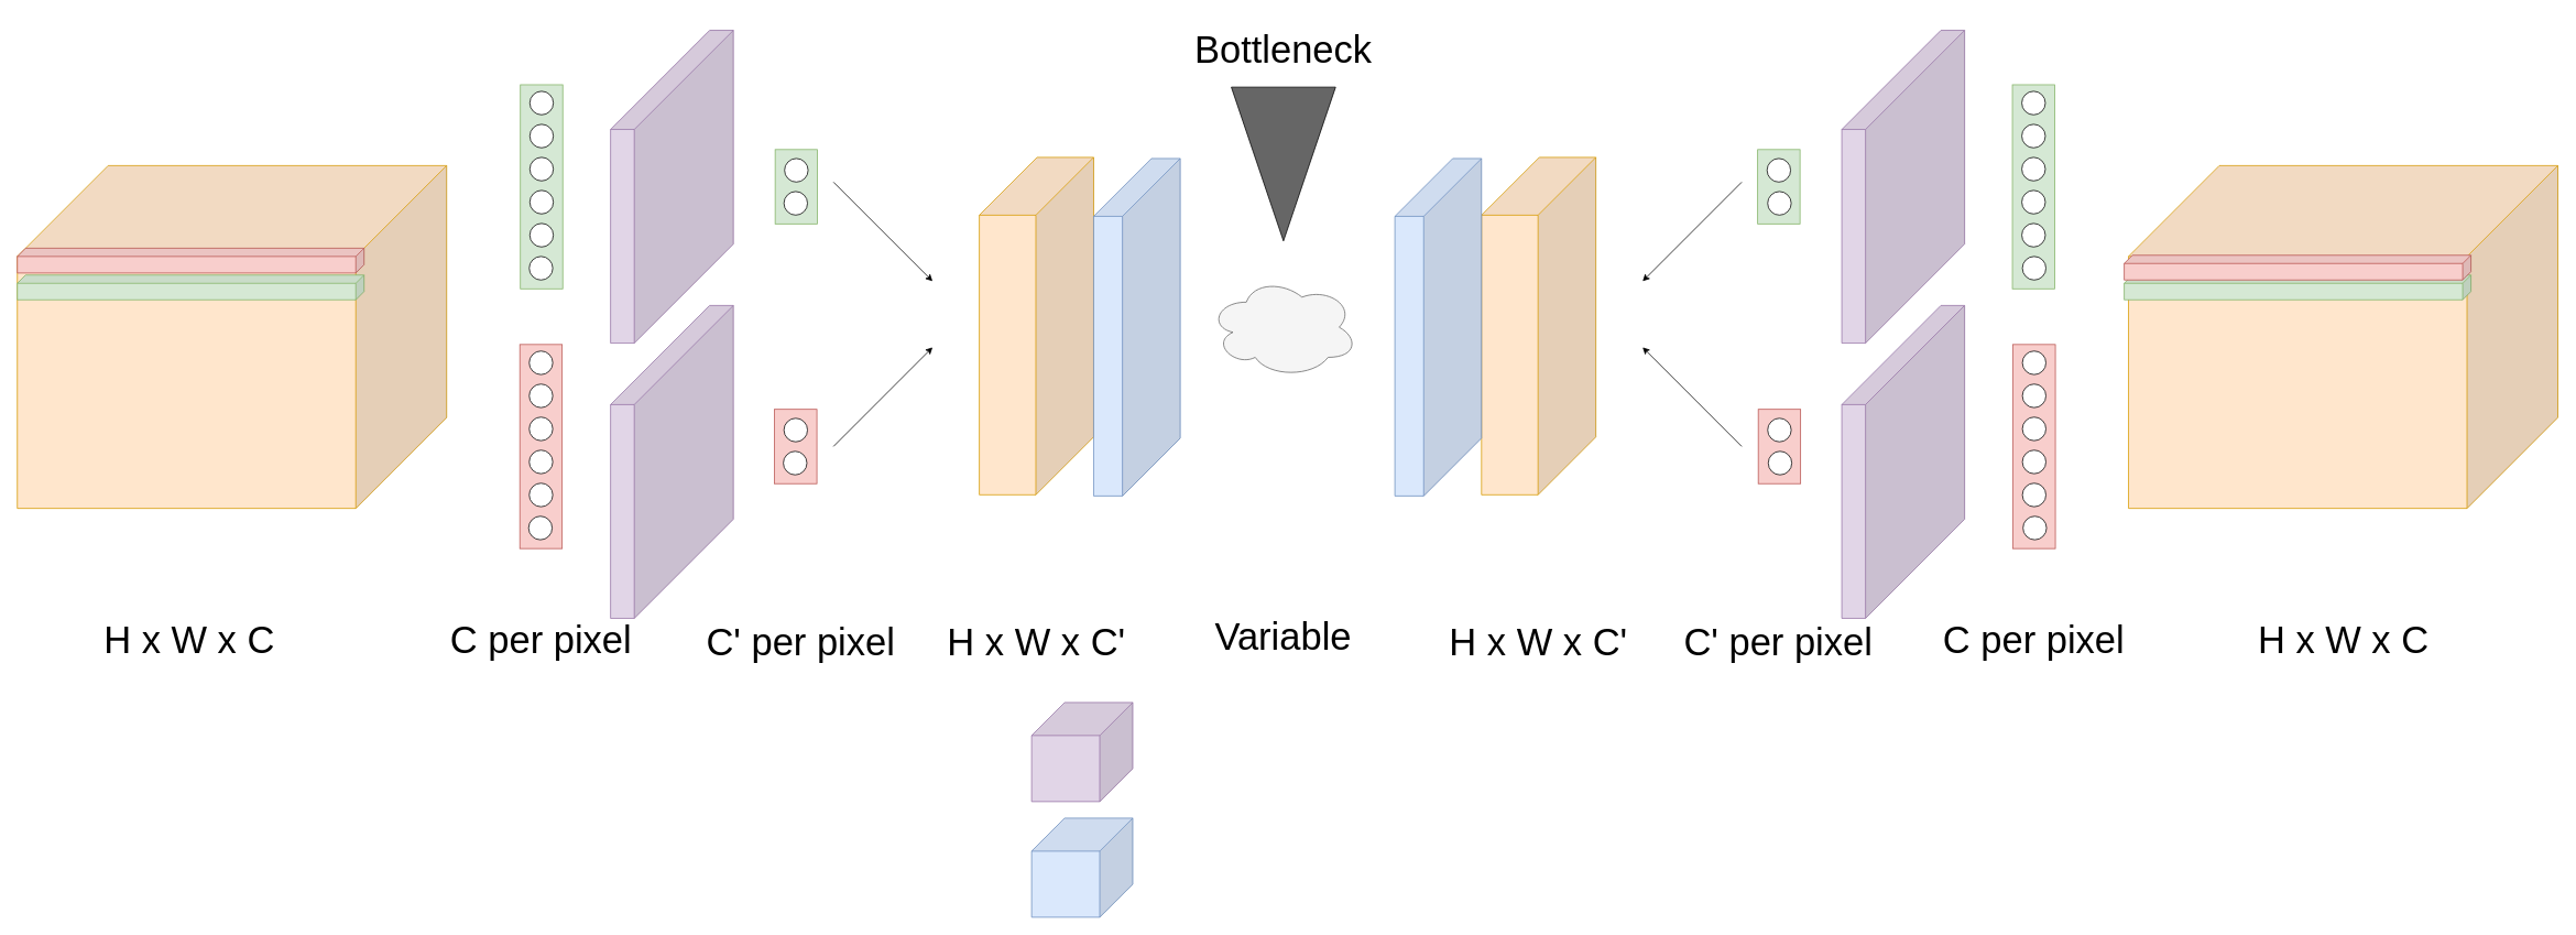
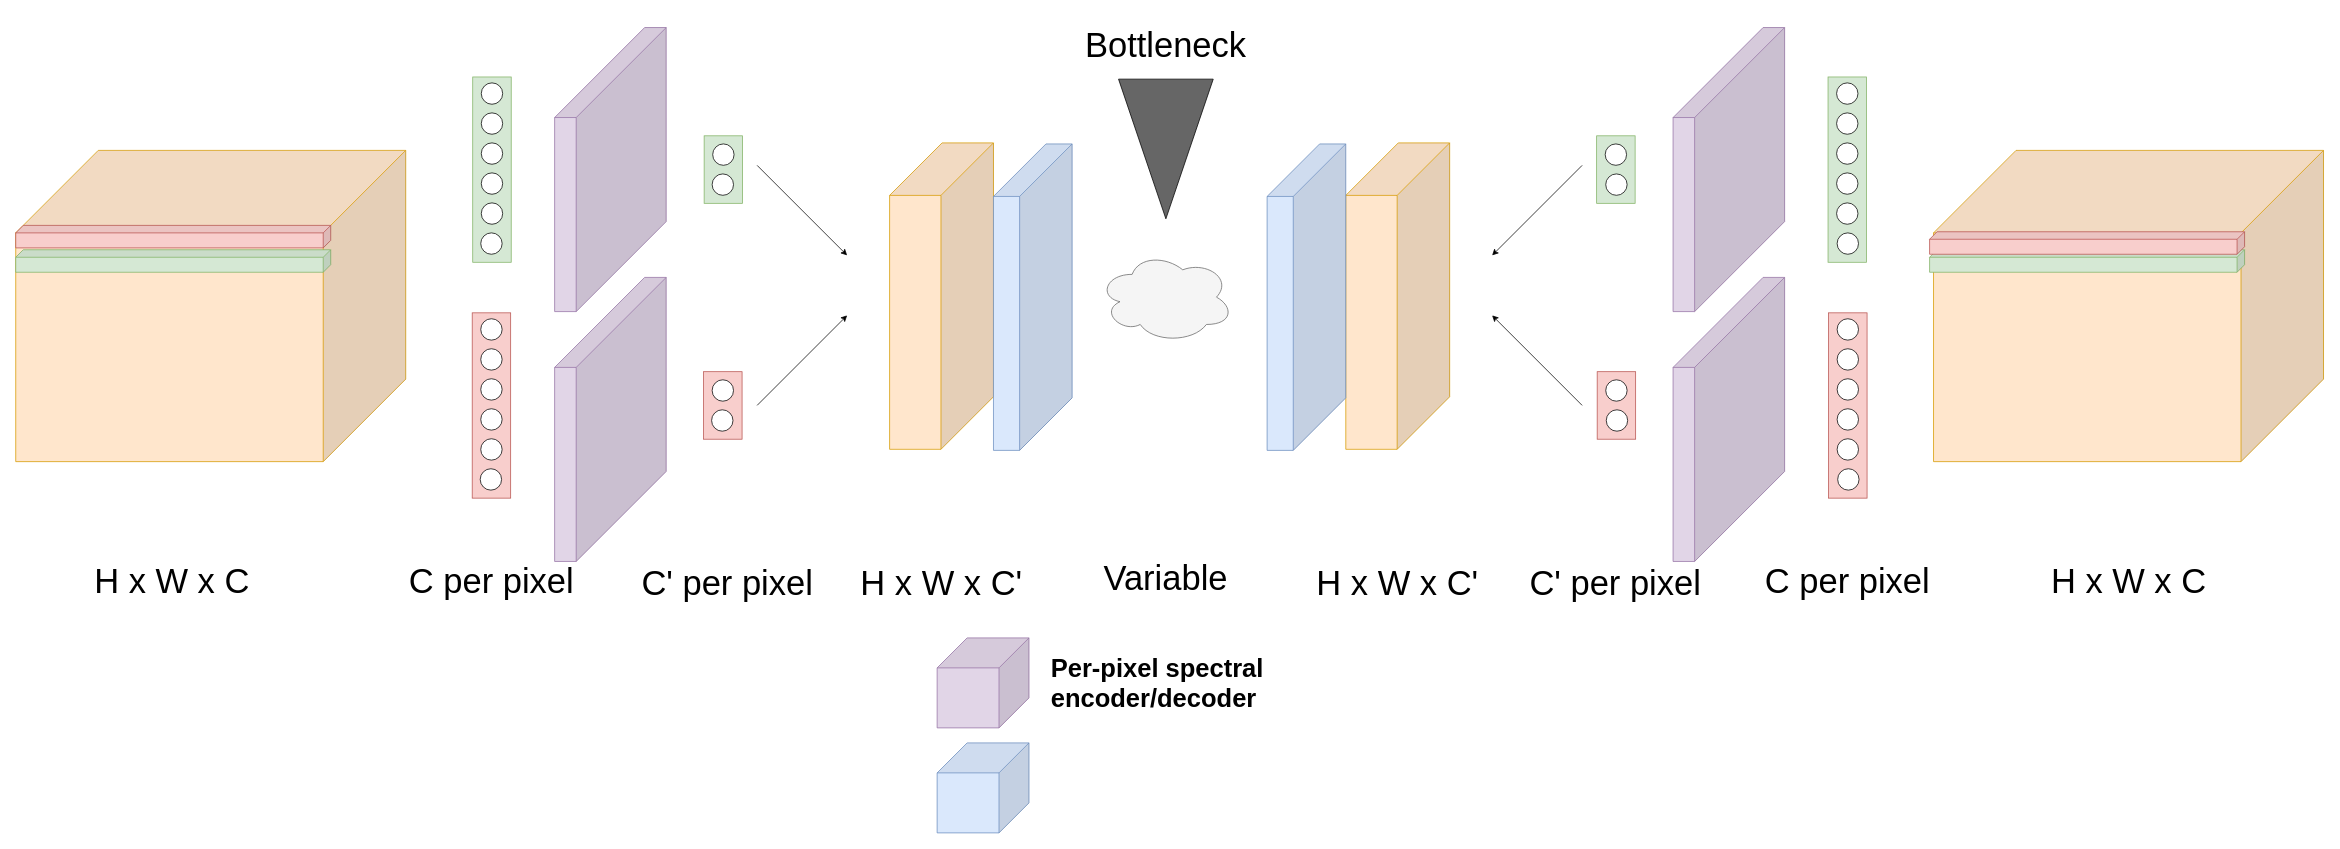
  <mxCell id="0" />
  <mxCell id="1" parent="0" />
  <mxCell id="2" value="" style="group" parent="1" vertex="1" connectable="0"><mxGeometry x="1249" y="980" width="699" height="120.0" as="geometry" /></mxCell>
  <mxCell id="3" value="" style="group" parent="2" vertex="1" connectable="0"><mxGeometry y="-130" width="619" height="120.0" as="geometry" /></mxCell>
  <mxCell id="4" value="" style="shape=cube;whiteSpace=wrap;html=1;boundedLbl=1;backgroundOutline=1;darkOpacity=0.05;darkOpacity2=0.1;size=40;direction=east;flipH=1;fillColor=#e1d5e7;strokeColor=#9673a6;" parent="3" vertex="1"><mxGeometry width="122.5" height="120" as="geometry" /></mxCell>
+ <mxCell id="5" value="Per-pixel spectral encoder/decoder" style="text;html=1;strokeColor=none;fillColor=none;align=left;verticalAlign=middle;whiteSpace=wrap;rounded=0;fontStyle=1;fontSize=34;" parent="3" vertex="1"><mxGeometry x="150" y="1.137e-13" width="469" height="120" as="geometry" /></mxCell>
  <mxCell id="6" value="" style="shape=cube;whiteSpace=wrap;html=1;boundedLbl=1;backgroundOutline=1;darkOpacity=0.05;darkOpacity2=0.1;size=40;direction=east;flipH=1;fillColor=#dae8fc;strokeColor=#6c8ebf;" parent="1" vertex="1"><mxGeometry x="1249" y="990" width="122.5" height="120" as="geometry" /></mxCell>
  <mxCell id="7" value="" style="group" parent="1" vertex="1" connectable="0"><mxGeometry x="1419.02" y="20" width="269.99" height="271.25" as="geometry" /></mxCell>
  <mxCell id="8" value="" style="triangle;whiteSpace=wrap;html=1;fontSize=34;rotation=90;fillColor=#666666;fillStyle=auto;gradientColor=none;" parent="7" vertex="1"><mxGeometry x="41.87" y="115" width="186.25" height="126.25" as="geometry" /></mxCell>
  <mxCell id="9" value="Bottleneck" style="text;html=1;strokeColor=none;fillColor=none;align=center;verticalAlign=middle;whiteSpace=wrap;rounded=0;fontSize=46;" parent="7" vertex="1"><mxGeometry width="269.99" height="80" as="geometry" /></mxCell>
  <mxCell id="10" value="" style="ellipse;shape=cloud;whiteSpace=wrap;html=1;fillColor=#f5f5f5;fontColor=#333333;strokeColor=#666666;" vertex="1" parent="1"><mxGeometry x="1464.02" y="334.95" width="180" height="121.5" as="geometry" /></mxCell>
  <mxCell id="11" value="Variable" style="text;html=1;strokeColor=none;fillColor=none;align=center;verticalAlign=middle;whiteSpace=wrap;rounded=0;fontSize=46;aspect=fixed;" vertex="1" parent="1"><mxGeometry x="1399.27" y="720" width="309.5" height="100" as="geometry" /></mxCell>
  <mxCell id="12" value="" style="group" vertex="1" connectable="0" parent="1"><mxGeometry x="20.47" y="36.22" width="1408.53" height="788.78" as="geometry" /></mxCell>
  <mxCell id="13" value="" style="shape=cube;whiteSpace=wrap;html=1;boundedLbl=1;backgroundOutline=1;darkOpacity=0.05;darkOpacity2=0.1;size=110;direction=east;flipH=1;fillColor=#ffe6cc;strokeColor=#d79b00;aspect=fixed;" parent="12" vertex="1"><mxGeometry y="163.78" width="520" height="415" as="geometry" /></mxCell>
  <mxCell id="14" value="H x W x C" style="text;html=1;strokeColor=none;fillColor=none;align=center;verticalAlign=middle;whiteSpace=wrap;rounded=0;fontSize=46;aspect=fixed;" parent="12" vertex="1"><mxGeometry x="53.78" y="688.78" width="309.5" height="100" as="geometry" /></mxCell>
  <mxCell id="15" value="" style="shape=cube;whiteSpace=wrap;html=1;boundedLbl=1;backgroundOutline=1;darkOpacity=0.05;darkOpacity2=0.1;flipH=1;size=10;fillColor=#f8cecc;strokeColor=#b85450;aspect=fixed;" parent="12" vertex="1"><mxGeometry y="263.78" width="420" height="30" as="geometry" /></mxCell>
  <mxCell id="16" value="C per pixel" style="text;html=1;strokeColor=none;fillColor=none;align=center;verticalAlign=middle;whiteSpace=wrap;rounded=0;fontSize=46;aspect=fixed;" parent="12" vertex="1"><mxGeometry x="520" y="701.63" width="230" height="74.31" as="geometry" /></mxCell>
  <mxCell id="17" value="" style="shape=cube;whiteSpace=wrap;html=1;boundedLbl=1;backgroundOutline=1;darkOpacity=0.05;darkOpacity2=0.1;flipH=1;size=10;fillColor=#d5e8d4;strokeColor=#82b366;aspect=fixed;" vertex="1" parent="12"><mxGeometry y="296.28" width="420" height="30" as="geometry" /></mxCell>
  <mxCell id="18" value="" style="rounded=0;whiteSpace=wrap;html=1;rotation=-90;fillColor=#d5e8d4;strokeColor=#82b366;" vertex="1" parent="12"><mxGeometry x="511.47" y="163.78" width="247.06" height="51.31" as="geometry" /></mxCell>
  <mxCell id="19" value="" style="ellipse;whiteSpace=wrap;html=1;aspect=fixed;" vertex="1" parent="12"><mxGeometry x="620.75" y="73.78" width="28.5" height="28.5" as="geometry" /></mxCell>
  <mxCell id="20" value="" style="shape=cube;whiteSpace=wrap;html=1;boundedLbl=1;backgroundOutline=1;darkOpacity=0.05;darkOpacity2=0.1;flipV=0;flipH=1;fillColor=#e1d5e7;strokeColor=#9673a6;size=120;" vertex="1" parent="12"><mxGeometry x="718.53" y="333.15" width="148.75" height="378.75" as="geometry" /></mxCell>
  <mxCell id="21" value="" style="ellipse;whiteSpace=wrap;html=1;aspect=fixed;" vertex="1" parent="12"><mxGeometry x="620.75" y="113.78" width="28.5" height="28.5" as="geometry" /></mxCell>
  <mxCell id="22" value="" style="ellipse;whiteSpace=wrap;html=1;aspect=fixed;" vertex="1" parent="12"><mxGeometry x="620.75" y="153.78" width="28.5" height="28.5" as="geometry" /></mxCell>
  <mxCell id="23" value="" style="ellipse;whiteSpace=wrap;html=1;aspect=fixed;" vertex="1" parent="12"><mxGeometry x="620.75" y="193.78" width="28.5" height="28.5" as="geometry" /></mxCell>
  <mxCell id="24" value="" style="ellipse;whiteSpace=wrap;html=1;aspect=fixed;" vertex="1" parent="12"><mxGeometry x="620.75" y="233.78" width="28.5" height="28.5" as="geometry" /></mxCell>
  <mxCell id="25" value="" style="ellipse;whiteSpace=wrap;html=1;aspect=fixed;" vertex="1" parent="12"><mxGeometry x="620.03" y="273.78" width="28.5" height="28.5" as="geometry" /></mxCell>
  <mxCell id="26" value="" style="rounded=0;whiteSpace=wrap;html=1;rotation=-90;fillColor=#f8cecc;strokeColor=#b85450;" vertex="1" parent="12"><mxGeometry x="510.75" y="478.28" width="247.06" height="51.31" as="geometry" /></mxCell>
  <mxCell id="27" value="" style="ellipse;whiteSpace=wrap;html=1;aspect=fixed;" vertex="1" parent="12"><mxGeometry x="620.03" y="388.28" width="28.5" height="28.5" as="geometry" /></mxCell>
  <mxCell id="28" value="" style="ellipse;whiteSpace=wrap;html=1;aspect=fixed;" vertex="1" parent="12"><mxGeometry x="620.03" y="428.28" width="28.5" height="28.5" as="geometry" /></mxCell>
  <mxCell id="29" value="" style="ellipse;whiteSpace=wrap;html=1;aspect=fixed;" vertex="1" parent="12"><mxGeometry x="620.03" y="468.28" width="28.5" height="28.5" as="geometry" /></mxCell>
  <mxCell id="30" value="" style="ellipse;whiteSpace=wrap;html=1;aspect=fixed;" vertex="1" parent="12"><mxGeometry x="620.03" y="508.28" width="28.5" height="28.5" as="geometry" /></mxCell>
  <mxCell id="31" value="" style="ellipse;whiteSpace=wrap;html=1;aspect=fixed;" vertex="1" parent="12"><mxGeometry x="620.03" y="548.28" width="28.5" height="28.5" as="geometry" /></mxCell>
  <mxCell id="32" value="" style="ellipse;whiteSpace=wrap;html=1;aspect=fixed;" vertex="1" parent="12"><mxGeometry x="619.31" y="588.28" width="28.5" height="28.5" as="geometry" /></mxCell>
  <mxCell id="33" value="" style="shape=cube;whiteSpace=wrap;html=1;boundedLbl=1;backgroundOutline=1;darkOpacity=0.05;darkOpacity2=0.1;flipV=0;flipH=1;fillColor=#e1d5e7;strokeColor=#9673a6;size=120;" vertex="1" parent="12"><mxGeometry x="718.53" width="148.75" height="378.75" as="geometry" /></mxCell>
  <mxCell id="34" value="" style="rounded=0;whiteSpace=wrap;html=1;rotation=-90;fillColor=#d5e8d4;strokeColor=#82b366;" vertex="1" parent="12"><mxGeometry x="898.53" y="163.72" width="90" height="51.31" as="geometry" /></mxCell>
  <mxCell id="35" value="" style="ellipse;whiteSpace=wrap;html=1;aspect=fixed;" vertex="1" parent="12"><mxGeometry x="929.28" y="155.19" width="28.5" height="28.5" as="geometry" /></mxCell>
  <mxCell id="36" value="" style="ellipse;whiteSpace=wrap;html=1;aspect=fixed;" vertex="1" parent="12"><mxGeometry x="928.56" y="195.19" width="28.5" height="28.5" as="geometry" /></mxCell>
  <mxCell id="37" value="" style="rounded=0;whiteSpace=wrap;html=1;rotation=-90;fillColor=#f8cecc;strokeColor=#b85450;" vertex="1" parent="12"><mxGeometry x="897.81" y="478.22" width="90" height="51.31" as="geometry" /></mxCell>
  <mxCell id="38" value="" style="ellipse;whiteSpace=wrap;html=1;aspect=fixed;" vertex="1" parent="12"><mxGeometry x="928.56" y="469.69" width="28.5" height="28.5" as="geometry" /></mxCell>
  <mxCell id="39" value="" style="ellipse;whiteSpace=wrap;html=1;aspect=fixed;" vertex="1" parent="12"><mxGeometry x="927.84" y="509.69" width="28.5" height="28.5" as="geometry" /></mxCell>
  <mxCell id="40" value="" style="endArrow=classic;html=1;rounded=0;" edge="1" parent="12"><mxGeometry width="50" height="50" relative="1" as="geometry"><mxPoint x="988.53" y="183.78" as="sourcePoint" /><mxPoint x="1108.53" y="303.78" as="targetPoint" /></mxGeometry></mxCell>
  <mxCell id="41" value="" style="endArrow=classic;html=1;rounded=0;" edge="1" parent="12"><mxGeometry width="50" height="50" relative="1" as="geometry"><mxPoint x="988.53" y="503.78" as="sourcePoint" /><mxPoint x="1108.53" y="383.78" as="targetPoint" /></mxGeometry></mxCell>
  <mxCell id="42" value="" style="shape=cube;whiteSpace=wrap;html=1;boundedLbl=1;backgroundOutline=1;darkOpacity=0.05;darkOpacity2=0.1;size=70;direction=east;flipH=1;fillColor=#ffe6cc;strokeColor=#d79b00;flipV=0;" vertex="1" parent="12"><mxGeometry x="1165.16" y="153.78" width="138.5" height="408.59" as="geometry" /></mxCell>
  <mxCell id="43" value="H x W x C'" style="text;html=1;strokeColor=none;fillColor=none;align=center;verticalAlign=middle;whiteSpace=wrap;rounded=0;fontSize=46;aspect=fixed;" vertex="1" parent="12"><mxGeometry x="1079.66" y="690.63" width="309.5" height="100" as="geometry" /></mxCell>
  <mxCell id="44" value="" style="shape=cube;whiteSpace=wrap;html=1;boundedLbl=1;backgroundOutline=1;darkOpacity=0.05;darkOpacity2=0.1;size=70;direction=east;flipH=1;fillColor=#dae8fc;strokeColor=#6c8ebf;flipV=0;" vertex="1" parent="12"><mxGeometry x="1303.66" y="155.19" width="104.87" height="408.59" as="geometry" /></mxCell>
  <mxCell id="45" value="C' per pixel" style="text;html=1;strokeColor=none;fillColor=none;align=center;verticalAlign=middle;whiteSpace=wrap;rounded=0;fontSize=46;aspect=fixed;" vertex="1" parent="12"><mxGeometry x="828.53" y="701.62" width="241.47" height="78.02" as="geometry" /></mxCell>
  <mxCell id="46" value="" style="group;flipH=1;" vertex="1" connectable="0" parent="1"><mxGeometry x="1689.01" y="36.22" width="1408.53" height="788.78" as="geometry" /></mxCell>
  <mxCell id="47" value="" style="shape=cube;whiteSpace=wrap;html=1;boundedLbl=1;backgroundOutline=1;darkOpacity=0.05;darkOpacity2=0.1;size=110;direction=east;flipH=1;fillColor=#ffe6cc;strokeColor=#d79b00;aspect=fixed;" vertex="1" parent="46"><mxGeometry x="888.53" y="163.78" width="520" height="415" as="geometry" /></mxCell>
  <mxCell id="48" value="H x W x C" style="text;html=1;strokeColor=none;fillColor=none;align=center;verticalAlign=middle;whiteSpace=wrap;rounded=0;fontSize=46;aspect=fixed;" vertex="1" parent="46"><mxGeometry x="993.78" y="688.78" width="309.5" height="100" as="geometry" /></mxCell>
  <mxCell id="49" value="C per pixel" style="text;html=1;strokeColor=none;fillColor=none;align=center;verticalAlign=middle;whiteSpace=wrap;rounded=0;fontSize=46;aspect=fixed;" vertex="1" parent="46"><mxGeometry x="658.53" y="701.63" width="230" height="74.31" as="geometry" /></mxCell>
  <mxCell id="50" value="" style="rounded=0;whiteSpace=wrap;html=1;rotation=-90;fillColor=#d5e8d4;strokeColor=#82b366;" vertex="1" parent="46"><mxGeometry x="650.0" y="163.78" width="247.06" height="51.31" as="geometry" /></mxCell>
  <mxCell id="51" value="" style="ellipse;whiteSpace=wrap;html=1;aspect=fixed;" vertex="1" parent="46"><mxGeometry x="759.28" y="73.78" width="28.5" height="28.5" as="geometry" /></mxCell>
  <mxCell id="52" value="" style="shape=cube;whiteSpace=wrap;html=1;boundedLbl=1;backgroundOutline=1;darkOpacity=0.05;darkOpacity2=0.1;flipV=0;flipH=1;fillColor=#e1d5e7;strokeColor=#9673a6;size=120;" vertex="1" parent="46"><mxGeometry x="541.25" y="333.15" width="148.75" height="378.75" as="geometry" /></mxCell>
  <mxCell id="53" value="" style="ellipse;whiteSpace=wrap;html=1;aspect=fixed;" vertex="1" parent="46"><mxGeometry x="759.28" y="113.78" width="28.5" height="28.5" as="geometry" /></mxCell>
  <mxCell id="54" value="" style="ellipse;whiteSpace=wrap;html=1;aspect=fixed;" vertex="1" parent="46"><mxGeometry x="759.28" y="153.78" width="28.5" height="28.5" as="geometry" /></mxCell>
  <mxCell id="55" value="" style="ellipse;whiteSpace=wrap;html=1;aspect=fixed;" vertex="1" parent="46"><mxGeometry x="759.28" y="193.78" width="28.5" height="28.5" as="geometry" /></mxCell>
  <mxCell id="56" value="" style="ellipse;whiteSpace=wrap;html=1;aspect=fixed;" vertex="1" parent="46"><mxGeometry x="759.28" y="233.78" width="28.5" height="28.5" as="geometry" /></mxCell>
  <mxCell id="57" value="" style="ellipse;whiteSpace=wrap;html=1;aspect=fixed;" vertex="1" parent="46"><mxGeometry x="760.0" y="273.78" width="28.5" height="28.5" as="geometry" /></mxCell>
  <mxCell id="58" value="" style="rounded=0;whiteSpace=wrap;html=1;rotation=-90;fillColor=#f8cecc;strokeColor=#b85450;" vertex="1" parent="46"><mxGeometry x="650.72" y="478.28" width="247.06" height="51.31" as="geometry" /></mxCell>
  <mxCell id="59" value="" style="ellipse;whiteSpace=wrap;html=1;aspect=fixed;" vertex="1" parent="46"><mxGeometry x="760.0" y="388.28" width="28.5" height="28.5" as="geometry" /></mxCell>
  <mxCell id="60" value="" style="ellipse;whiteSpace=wrap;html=1;aspect=fixed;" vertex="1" parent="46"><mxGeometry x="760.0" y="428.28" width="28.5" height="28.5" as="geometry" /></mxCell>
  <mxCell id="61" value="" style="ellipse;whiteSpace=wrap;html=1;aspect=fixed;" vertex="1" parent="46"><mxGeometry x="760.0" y="468.28" width="28.5" height="28.5" as="geometry" /></mxCell>
  <mxCell id="62" value="" style="ellipse;whiteSpace=wrap;html=1;aspect=fixed;" vertex="1" parent="46"><mxGeometry x="760.0" y="508.28" width="28.5" height="28.5" as="geometry" /></mxCell>
  <mxCell id="63" value="" style="ellipse;whiteSpace=wrap;html=1;aspect=fixed;" vertex="1" parent="46"><mxGeometry x="760.0" y="548.28" width="28.5" height="28.5" as="geometry" /></mxCell>
  <mxCell id="64" value="" style="ellipse;whiteSpace=wrap;html=1;aspect=fixed;" vertex="1" parent="46"><mxGeometry x="760.72" y="588.28" width="28.5" height="28.5" as="geometry" /></mxCell>
  <mxCell id="65" value="" style="shape=cube;whiteSpace=wrap;html=1;boundedLbl=1;backgroundOutline=1;darkOpacity=0.05;darkOpacity2=0.1;flipV=0;flipH=1;fillColor=#e1d5e7;strokeColor=#9673a6;size=120;" vertex="1" parent="46"><mxGeometry x="541.25" width="148.75" height="378.75" as="geometry" /></mxCell>
  <mxCell id="66" value="" style="rounded=0;whiteSpace=wrap;html=1;rotation=-90;fillColor=#d5e8d4;strokeColor=#82b366;" vertex="1" parent="46"><mxGeometry x="420.0" y="163.72" width="90" height="51.31" as="geometry" /></mxCell>
  <mxCell id="67" value="" style="ellipse;whiteSpace=wrap;html=1;aspect=fixed;" vertex="1" parent="46"><mxGeometry x="450.75" y="155.19" width="28.5" height="28.5" as="geometry" /></mxCell>
  <mxCell id="68" value="" style="ellipse;whiteSpace=wrap;html=1;aspect=fixed;" vertex="1" parent="46"><mxGeometry x="451.47" y="195.19" width="28.5" height="28.5" as="geometry" /></mxCell>
  <mxCell id="69" value="" style="rounded=0;whiteSpace=wrap;html=1;rotation=-90;fillColor=#f8cecc;strokeColor=#b85450;" vertex="1" parent="46"><mxGeometry x="420.72" y="478.22" width="90" height="51.31" as="geometry" /></mxCell>
  <mxCell id="70" value="" style="ellipse;whiteSpace=wrap;html=1;aspect=fixed;" vertex="1" parent="46"><mxGeometry x="451.47" y="469.69" width="28.5" height="28.5" as="geometry" /></mxCell>
  <mxCell id="71" value="" style="ellipse;whiteSpace=wrap;html=1;aspect=fixed;" vertex="1" parent="46"><mxGeometry x="452.19" y="509.69" width="28.5" height="28.5" as="geometry" /></mxCell>
  <mxCell id="72" value="" style="endArrow=classic;html=1;rounded=0;" edge="1" parent="46"><mxGeometry width="50" height="50" relative="1" as="geometry"><mxPoint x="420.0" y="183.78" as="sourcePoint" /><mxPoint x="300.0" y="303.78" as="targetPoint" /></mxGeometry></mxCell>
  <mxCell id="73" value="" style="endArrow=classic;html=1;rounded=0;" edge="1" parent="46"><mxGeometry width="50" height="50" relative="1" as="geometry"><mxPoint x="420.0" y="503.78" as="sourcePoint" /><mxPoint x="300.0" y="383.78" as="targetPoint" /></mxGeometry></mxCell>
  <mxCell id="74" value="" style="shape=cube;whiteSpace=wrap;html=1;boundedLbl=1;backgroundOutline=1;darkOpacity=0.05;darkOpacity2=0.1;size=70;direction=east;flipH=1;fillColor=#ffe6cc;strokeColor=#d79b00;flipV=0;" vertex="1" parent="46"><mxGeometry x="104.87" y="153.78" width="138.5" height="408.59" as="geometry" /></mxCell>
  <mxCell id="75" value="H x W x C'" style="text;html=1;strokeColor=none;fillColor=none;align=center;verticalAlign=middle;whiteSpace=wrap;rounded=0;fontSize=46;aspect=fixed;" vertex="1" parent="46"><mxGeometry x="19.37" y="690.64" width="309.5" height="100" as="geometry" /></mxCell>
  <mxCell id="76" value="" style="shape=cube;whiteSpace=wrap;html=1;boundedLbl=1;backgroundOutline=1;darkOpacity=0.05;darkOpacity2=0.1;size=70;direction=east;flipH=1;fillColor=#dae8fc;strokeColor=#6c8ebf;flipV=0;" vertex="1" parent="46"><mxGeometry x="-3.411e-13" y="155.19" width="104.87" height="408.59" as="geometry" /></mxCell>
  <mxCell id="77" value="" style="shape=cube;whiteSpace=wrap;html=1;boundedLbl=1;backgroundOutline=1;darkOpacity=0.05;darkOpacity2=0.1;flipH=1;size=10;fillColor=#d5e8d4;strokeColor=#82b366;aspect=fixed;" vertex="1" parent="46"><mxGeometry x="883.28" y="296.28" width="420" height="30" as="geometry" /></mxCell>
  <mxCell id="78" value="C' per pixel" style="text;html=1;strokeColor=none;fillColor=none;align=center;verticalAlign=middle;whiteSpace=wrap;rounded=0;fontSize=46;aspect=fixed;" vertex="1" parent="46"><mxGeometry x="344.27" y="701.63" width="241.47" height="78.02" as="geometry" /></mxCell>
  <mxCell id="79" value="" style="shape=cube;whiteSpace=wrap;html=1;boundedLbl=1;backgroundOutline=1;darkOpacity=0.05;darkOpacity2=0.1;flipH=1;size=10;fillColor=#f8cecc;strokeColor=#b85450;aspect=fixed;" vertex="1" parent="46"><mxGeometry x="883.28" y="272.28" width="420" height="30" as="geometry" /></mxCell>
